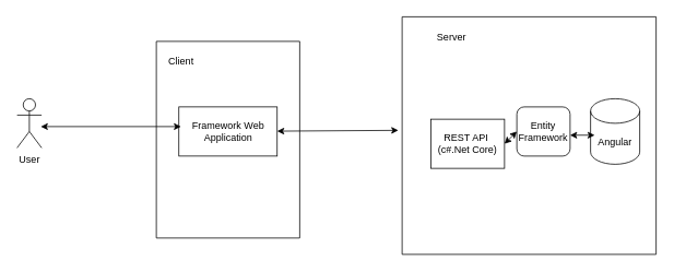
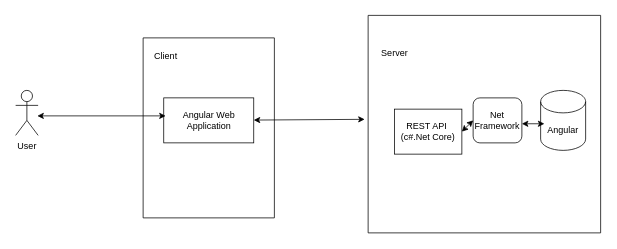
  <mxCell id="0" />
  <mxCell id="1" parent="0" />
  <mxCell id="2" value="" style="swimlane;startSize=0;" parent="1" vertex="1"><mxGeometry x="190" y="50" width="175" height="240" as="geometry" /></mxCell>
- <mxCell id="3" value="Framework Web Application" style="rounded=0;whiteSpace=wrap;html=1;" parent="2" vertex="1"><mxGeometry x="27.5" y="80" width="120" height="60" as="geometry" /></mxCell>
+ <mxCell id="3" value="Angular Web Application" style="rounded=0;whiteSpace=wrap;html=1;" parent="2" vertex="1"><mxGeometry x="27.5" y="80" width="120" height="60" as="geometry" /></mxCell>
  <mxCell id="4" value="Client" style="text;html=1;align=center;verticalAlign=middle;resizable=0;points=[];autosize=1;strokeColor=none;fillColor=none;" parent="2" vertex="1"><mxGeometry x="5" y="10" width="50" height="30" as="geometry" /></mxCell>
  <mxCell id="5" style="edgeStyle=orthogonalEdgeStyle;rounded=0;orthogonalLoop=1;jettySize=auto;html=1;exitX=0;exitY=0.5;exitDx=0;exitDy=0;" parent="1" source="6" edge="1"><mxGeometry relative="1" as="geometry"><mxPoint x="490" y="165" as="targetPoint" /></mxGeometry></mxCell>
  <mxCell id="6" value="" style="swimlane;startSize=0;" parent="1" vertex="1"><mxGeometry x="490" y="20" width="310" height="290" as="geometry" /></mxCell>
  <mxCell id="7" value="REST API&amp;nbsp;&lt;div&gt;(c#.Net Core)&lt;/div&gt;" style="rounded=0;whiteSpace=wrap;html=1;" parent="6" vertex="1"><mxGeometry x="35" y="125" width="90" height="60" as="geometry" /></mxCell>
- <mxCell id="8" value="Server" style="text;html=1;align=center;verticalAlign=middle;resizable=0;points=[];autosize=1;strokeColor=none;fillColor=none;" parent="6" vertex="1"><mxGeometry x="30" y="10" width="60" height="30" as="geometry" /></mxCell>
+ <mxCell id="8" value="Server" style="text;html=1;align=center;verticalAlign=middle;resizable=0;points=[];autosize=1;strokeColor=none;fillColor=none;" parent="6" vertex="1"><mxGeometry x="5" y="35" width="60" height="30" as="geometry" /></mxCell>
  <mxCell id="9" value="Angular" style="shape=cylinder3;whiteSpace=wrap;html=1;boundedLbl=1;backgroundOutline=1;size=15;" parent="6" vertex="1"><mxGeometry x="230" y="100" width="60" height="80" as="geometry" /></mxCell>
- <mxCell id="10" value="Entity Framework" style="rounded=1;whiteSpace=wrap;html=1;" vertex="1" parent="6"><mxGeometry x="140" y="110" width="65" height="60" as="geometry" /></mxCell>
+ <mxCell id="10" value="Net Framework" style="rounded=1;whiteSpace=wrap;html=1;" vertex="1" parent="6"><mxGeometry x="140" y="110" width="65" height="60" as="geometry" /></mxCell>
  <mxCell id="11" value="" style="endArrow=classic;startArrow=classic;html=1;rounded=0;entryX=0;entryY=0.5;entryDx=0;entryDy=0;exitX=1;exitY=0.5;exitDx=0;exitDy=0;" edge="1" parent="6" source="7" target="10"><mxGeometry width="50" height="50" relative="1" as="geometry"><mxPoint x="-110" y="250" as="sourcePoint" /><mxPoint x="-60" y="200" as="targetPoint" /></mxGeometry></mxCell>
  <mxCell id="12" value="" style="endArrow=classic;startArrow=classic;html=1;rounded=0;entryX=0;entryY=0.5;entryDx=0;entryDy=0;exitX=1;exitY=0.5;exitDx=0;exitDy=0;" edge="1" parent="6"><mxGeometry width="50" height="50" relative="1" as="geometry"><mxPoint x="205" y="144.5" as="sourcePoint" /><mxPoint x="235" y="144.5" as="targetPoint" /></mxGeometry></mxCell>
  <mxCell id="13" value="" style="endArrow=classic;startArrow=classic;html=1;rounded=0;entryX=-0.015;entryY=0.478;entryDx=0;entryDy=0;entryPerimeter=0;" parent="1" source="3" target="6" edge="1"><mxGeometry width="50" height="50" relative="1" as="geometry"><mxPoint x="340" y="170" as="sourcePoint" /><mxPoint x="390" y="120" as="targetPoint" /></mxGeometry></mxCell>
  <mxCell id="14" value="" style="endArrow=classic;startArrow=classic;html=1;rounded=0;entryX=0.021;entryY=0.4;entryDx=0;entryDy=0;entryPerimeter=0;" parent="1" target="3" edge="1"><mxGeometry width="50" height="50" relative="1" as="geometry"><mxPoint x="49" y="154" as="sourcePoint" /><mxPoint x="217.46" y="146.98" as="targetPoint" /></mxGeometry></mxCell>
  <mxCell id="15" value="User" style="shape=umlActor;verticalLabelPosition=bottom;verticalAlign=top;html=1;outlineConnect=0;" parent="1" vertex="1"><mxGeometry x="20" y="120" width="30" height="60" as="geometry" /></mxCell>
